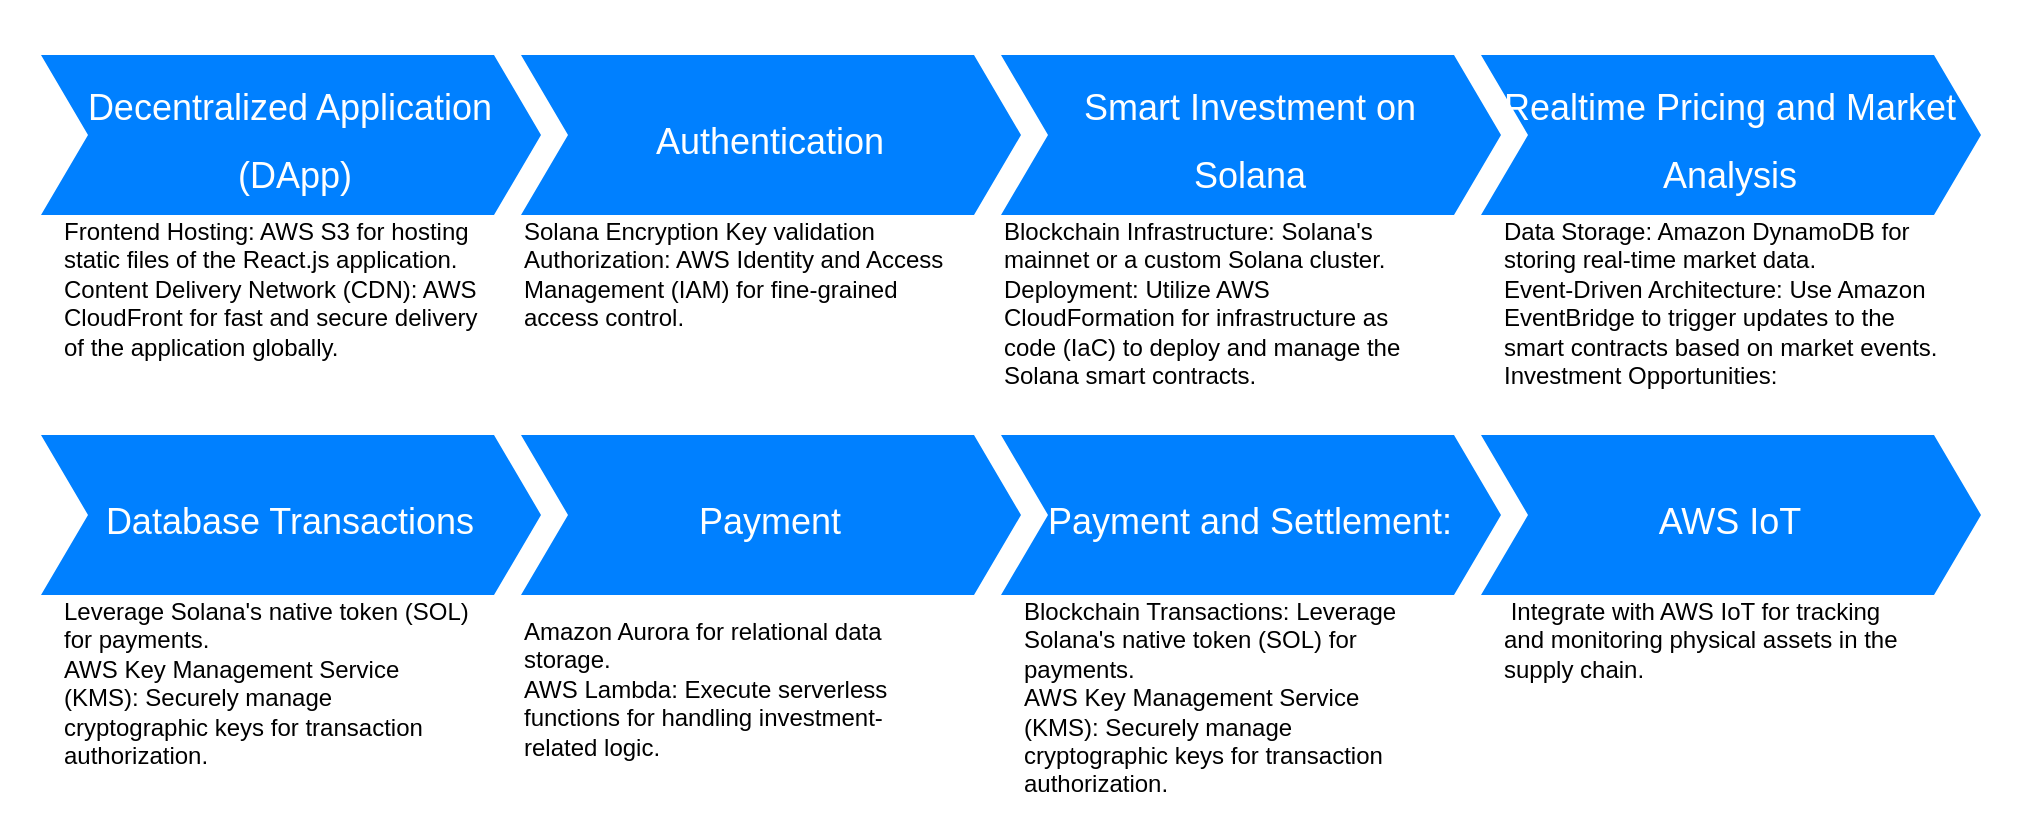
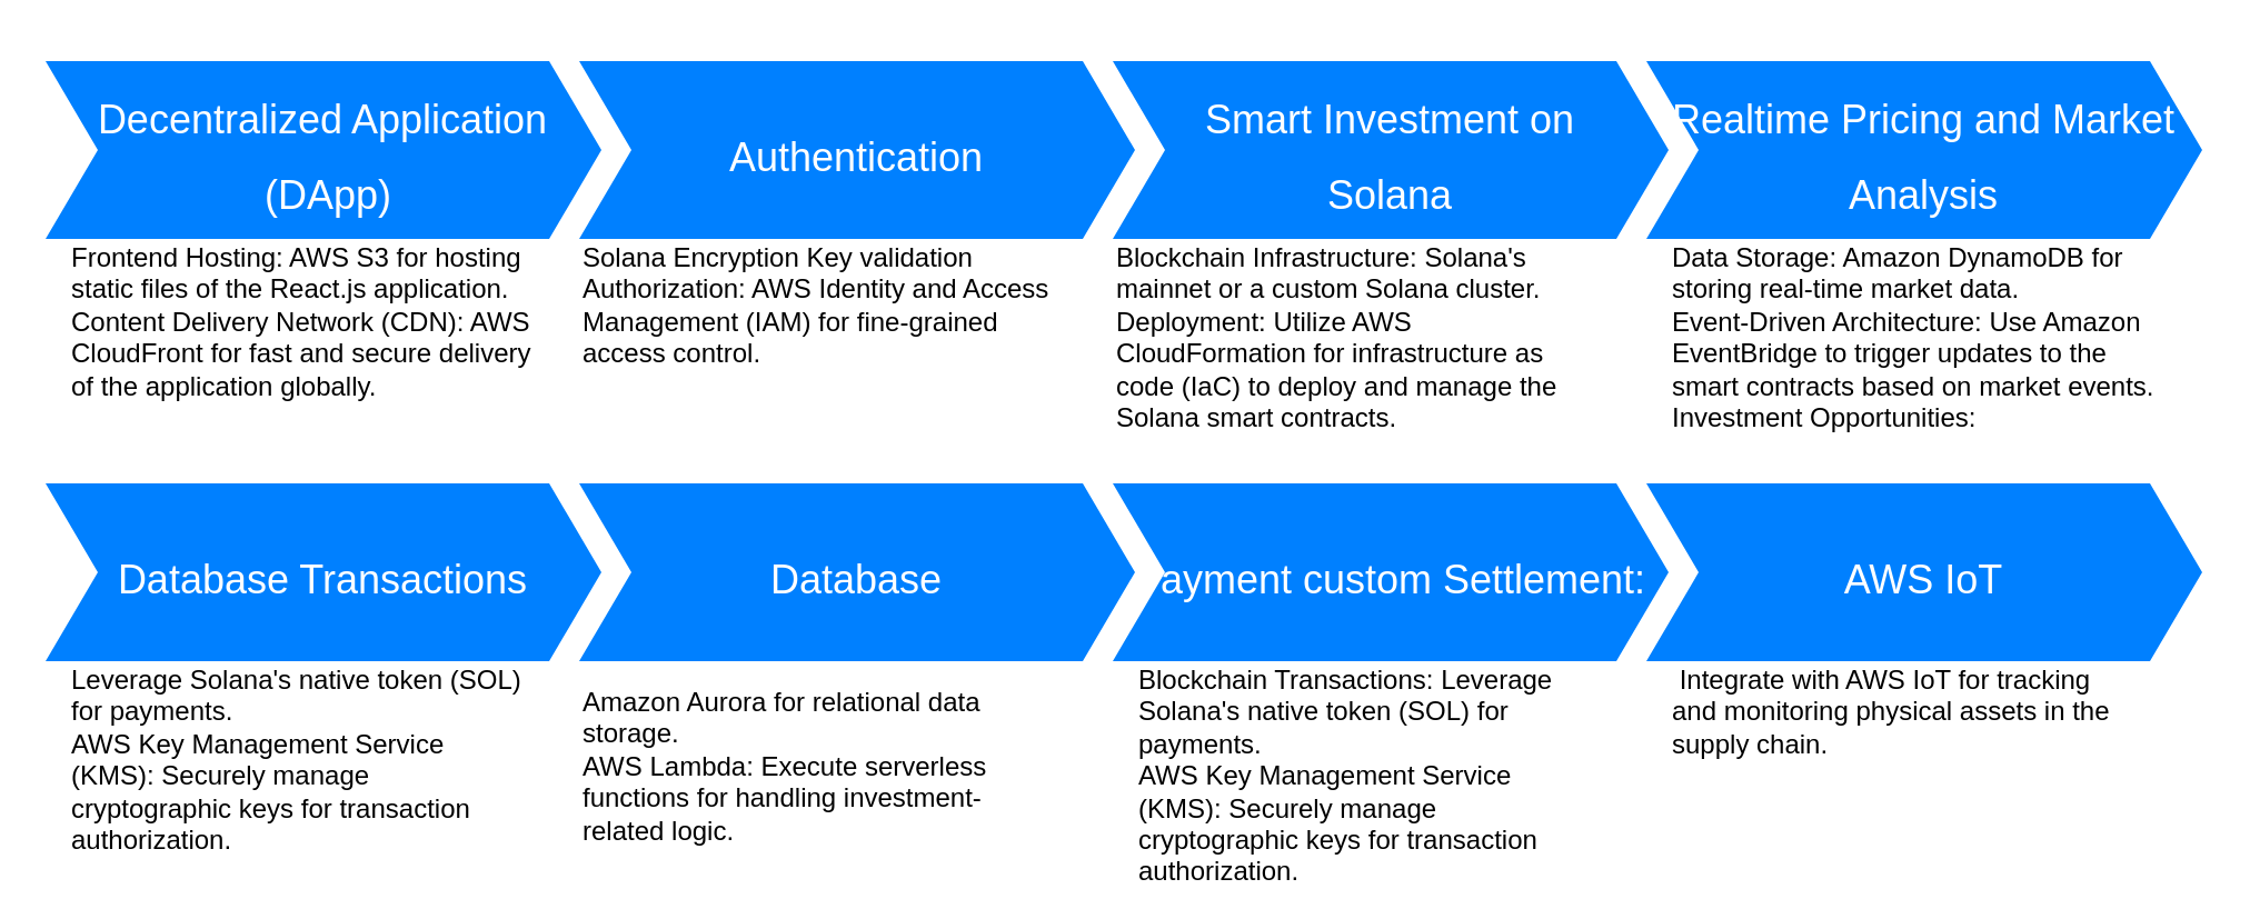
  <mxCell id="0" />
  <mxCell id="1" parent="0" />
  <mxCell id="2" value="&lt;div&gt;&lt;font style=&quot;font-size: 18px;&quot;&gt;Decentralized Application&lt;/font&gt;&lt;/div&gt;&lt;div&gt;&lt;font style=&quot;font-size: 18px;&quot;&gt;&amp;nbsp;(DApp)&lt;/font&gt;&lt;br&gt;&lt;/div&gt;" style="shape=step;whiteSpace=wrap;html=1;fontSize=28;fillColor=#0080FF;fontColor=#FFFFFF;strokeColor=none;size=0.094;" parent="1" vertex="1"><mxGeometry x="20" y="20" width="250" height="80" as="geometry" /></mxCell>
  <mxCell id="3" value="&lt;div&gt;Frontend Hosting: AWS S3 for hosting static files of the React.js application.&lt;/div&gt;Content Delivery Network (CDN): AWS CloudFront for fast and secure delivery of the application globally." style="text;spacingTop=-5;fillColor=#ffffff;whiteSpace=wrap;html=1;align=left;fontSize=12;fontFamily=Helvetica;fillColor=none;strokeColor=none;" parent="1" vertex="1"><mxGeometry x="30" y="100" width="210" height="80" as="geometry" /></mxCell>
  <mxCell id="4" value="&lt;div&gt;&lt;font style=&quot;font-size: 18px;&quot;&gt;Authentication&lt;/font&gt;&lt;br&gt;&lt;/div&gt;" style="shape=step;whiteSpace=wrap;html=1;fontSize=28;fillColor=#0080FF;fontColor=#FFFFFF;strokeColor=none;size=0.094;" vertex="1" parent="1"><mxGeometry x="260" y="20" width="250" height="80" as="geometry" /></mxCell>
  <mxCell id="5" value="&lt;font style=&quot;font-size: 18px;&quot;&gt;&lt;br&gt;Smart Investment on &lt;br&gt;Solana&lt;/font&gt;&lt;div&gt;&lt;span style=&quot;font-size: 18px; background-color: initial;&quot;&gt;&amp;nbsp;&lt;/span&gt;&lt;br&gt;&lt;/div&gt;" style="shape=step;whiteSpace=wrap;html=1;fontSize=28;fillColor=#0080FF;fontColor=#FFFFFF;strokeColor=none;size=0.094;" vertex="1" parent="1"><mxGeometry x="500" y="20" width="250" height="80" as="geometry" /></mxCell>
  <mxCell id="6" value="&lt;div&gt;&lt;font style=&quot;font-size: 18px;&quot;&gt;Realtime Pricing and Market Analysis&lt;/font&gt;&lt;br&gt;&lt;/div&gt;" style="shape=step;whiteSpace=wrap;html=1;fontSize=28;fillColor=#0080FF;fontColor=#FFFFFF;strokeColor=none;size=0.094;" vertex="1" parent="1"><mxGeometry x="740" y="20" width="250" height="80" as="geometry" /></mxCell>
  <mxCell id="7" value="&lt;div&gt;&lt;span style=&quot;background-color: initial;&quot;&gt;Solana Encryption Key validation&lt;/span&gt;&lt;/div&gt;&lt;div&gt;&lt;span style=&quot;background-color: initial;&quot;&gt;Authorization: AWS Identity and Access Management (IAM) for fine-grained access control.&lt;/span&gt;&lt;br&gt;&lt;/div&gt;&lt;div&gt;&lt;/div&gt;" style="text;spacingTop=-5;fillColor=#ffffff;whiteSpace=wrap;html=1;align=left;fontSize=12;fontFamily=Helvetica;fillColor=none;strokeColor=none;" vertex="1" parent="1"><mxGeometry x="260" y="100" width="220" height="80" as="geometry" /></mxCell>
  <mxCell id="8" value="&lt;div&gt;Blockchain Infrastructure: Solana's mainnet or a custom Solana cluster.&lt;/div&gt;&lt;div&gt;Deployment: Utilize AWS CloudFormation for infrastructure as code (IaC) to deploy and manage the Solana smart contracts.&lt;/div&gt;&lt;div&gt;&lt;/div&gt;" style="text;spacingTop=-5;fillColor=#ffffff;whiteSpace=wrap;html=1;align=left;fontSize=12;fontFamily=Helvetica;fillColor=none;strokeColor=none;" vertex="1" parent="1"><mxGeometry x="500" y="100" width="220" height="80" as="geometry" /></mxCell>
  <mxCell id="9" value="&lt;div&gt;Data Storage: Amazon DynamoDB for storing real-time market data.&lt;/div&gt;&lt;div&gt;Event-Driven Architecture: Use Amazon EventBridge to trigger updates to the smart contracts based on market events.&lt;/div&gt;&lt;div&gt;Investment Opportunities:&lt;/div&gt;&lt;div&gt;&lt;/div&gt;" style="text;spacingTop=-5;fillColor=#ffffff;whiteSpace=wrap;html=1;align=left;fontSize=12;fontFamily=Helvetica;fillColor=none;strokeColor=none;" vertex="1" parent="1"><mxGeometry x="750" y="100" width="220" height="80" as="geometry" /></mxCell>
  <mxCell id="10" value="&lt;div&gt;&lt;font style=&quot;font-size: 18px;&quot;&gt;Database Transactions&lt;/font&gt;&lt;br&gt;&lt;/div&gt;" style="shape=step;whiteSpace=wrap;html=1;fontSize=28;fillColor=#0080FF;fontColor=#FFFFFF;strokeColor=none;size=0.094;" vertex="1" parent="1"><mxGeometry x="20" y="210" width="250" height="80" as="geometry" /></mxCell>
  <mxCell id="11" value="&lt;div&gt;Leverage Solana's native token (SOL) for payments.&lt;/div&gt;&lt;div&gt;AWS Key Management Service (KMS): Securely manage cryptographic keys for transaction authorization.&lt;/div&gt;&lt;div&gt;&lt;/div&gt;" style="text;spacingTop=-5;fillColor=#ffffff;whiteSpace=wrap;html=1;align=left;fontSize=12;fontFamily=Helvetica;fillColor=none;strokeColor=none;" vertex="1" parent="1"><mxGeometry x="30" y="290" width="210" height="80" as="geometry" /></mxCell>
- <mxCell id="12" value="&lt;div&gt;&lt;span style=&quot;font-size: 18px;&quot;&gt;Payment&lt;/span&gt;&lt;/div&gt;" style="shape=step;whiteSpace=wrap;html=1;fontSize=28;fillColor=#0080FF;fontColor=#FFFFFF;strokeColor=none;size=0.094;" vertex="1" parent="1"><mxGeometry x="260" y="210" width="250" height="80" as="geometry" /></mxCell>
+ <mxCell id="12" value="&lt;div&gt;&lt;span style=&quot;font-size: 18px;&quot;&gt;Database&lt;/span&gt;&lt;/div&gt;" style="shape=step;whiteSpace=wrap;html=1;fontSize=28;fillColor=#0080FF;fontColor=#FFFFFF;strokeColor=none;size=0.094;" vertex="1" parent="1"><mxGeometry x="260" y="210" width="250" height="80" as="geometry" /></mxCell>
  <mxCell id="13" value="&lt;div&gt;Amazon Aurora for relational data storage.&lt;/div&gt;&lt;div&gt;AWS Lambda: Execute serverless functions for handling investment-related logic.&lt;/div&gt;&lt;div&gt;&lt;/div&gt;" style="text;spacingTop=-5;fillColor=#ffffff;whiteSpace=wrap;html=1;align=left;fontSize=12;fontFamily=Helvetica;fillColor=none;strokeColor=none;" vertex="1" parent="1"><mxGeometry x="260" y="300" width="210" height="80" as="geometry" /></mxCell>
- <mxCell id="14" value="&lt;div&gt;&lt;font style=&quot;font-size: 18px;&quot;&gt;Payment and Settlement:&lt;/font&gt;&lt;br&gt;&lt;/div&gt;" style="shape=step;whiteSpace=wrap;html=1;fontSize=28;fillColor=#0080FF;fontColor=#FFFFFF;strokeColor=none;size=0.094;" vertex="1" parent="1"><mxGeometry x="500" y="210" width="250" height="80" as="geometry" /></mxCell>
+ <mxCell id="14" value="&lt;div&gt;&lt;font style=&quot;font-size: 18px;&quot;&gt;Payment custom Settlement:&lt;/font&gt;&lt;br&gt;&lt;/div&gt;" style="shape=step;whiteSpace=wrap;html=1;fontSize=28;fillColor=#0080FF;fontColor=#FFFFFF;strokeColor=none;size=0.094;" vertex="1" parent="1"><mxGeometry x="500" y="210" width="250" height="80" as="geometry" /></mxCell>
  <mxCell id="15" value="&lt;div&gt;Blockchain Transactions: Leverage Solana's native token (SOL) for payments.&lt;/div&gt;&lt;div&gt;AWS Key Management Service (KMS): Securely manage cryptographic keys for transaction authorization.&lt;/div&gt;&lt;div&gt;&lt;/div&gt;" style="text;spacingTop=-5;fillColor=#ffffff;whiteSpace=wrap;html=1;align=left;fontSize=12;fontFamily=Helvetica;fillColor=none;strokeColor=none;" vertex="1" parent="1"><mxGeometry x="510" y="290" width="210" height="80" as="geometry" /></mxCell>
  <mxCell id="16" value="&lt;div&gt;&lt;font style=&quot;font-size: 18px;&quot;&gt;AWS IoT&lt;/font&gt;&lt;br&gt;&lt;/div&gt;" style="shape=step;whiteSpace=wrap;html=1;fontSize=28;fillColor=#0080FF;fontColor=#FFFFFF;strokeColor=none;size=0.094;" vertex="1" parent="1"><mxGeometry x="740" y="210" width="250" height="80" as="geometry" /></mxCell>
  <mxCell id="17" value="&amp;nbsp;Integrate with AWS IoT for tracking and monitoring physical assets in the supply chain.&lt;div&gt;&lt;/div&gt;" style="text;spacingTop=-5;fillColor=#ffffff;whiteSpace=wrap;html=1;align=left;fontSize=12;fontFamily=Helvetica;fillColor=none;strokeColor=none;" vertex="1" parent="1"><mxGeometry x="750" y="290" width="210" height="80" as="geometry" /></mxCell>
